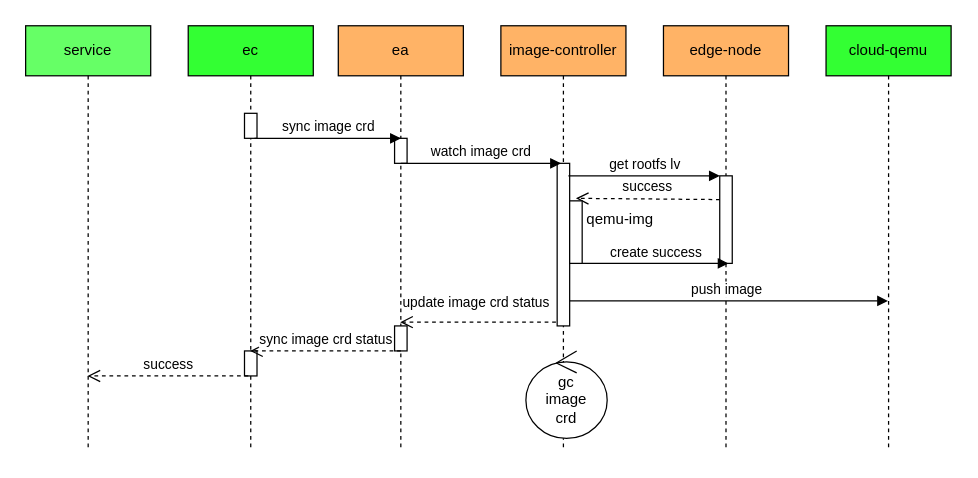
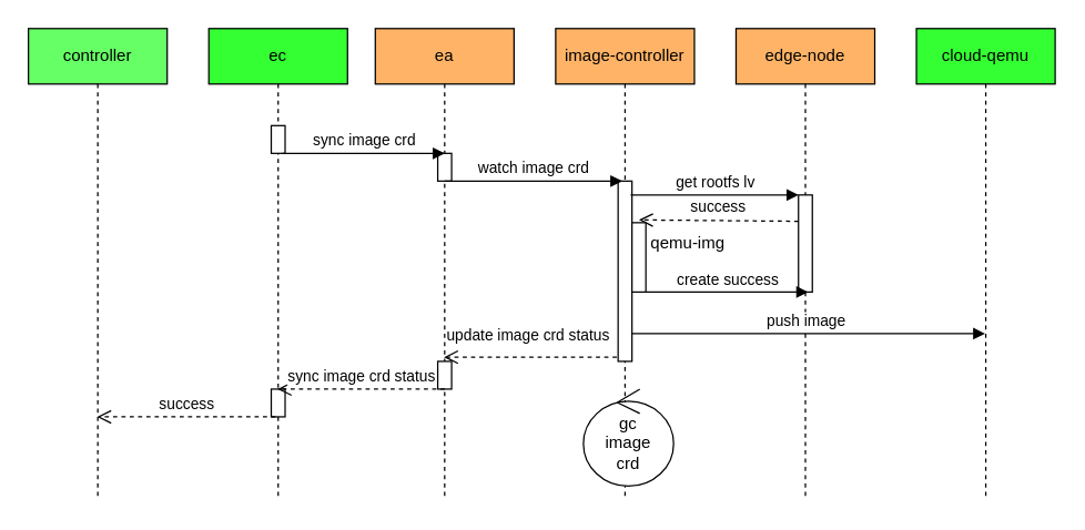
  <mxCell id="0" />
  <mxCell id="1" parent="0" />
- <mxCell id="2" value="service" style="shape=umlLifeline;perimeter=lifelinePerimeter;whiteSpace=wrap;html=1;container=1;collapsible=0;recursiveResize=0;outlineConnect=0;fillColor=#66FF66;" parent="1" vertex="1"><mxGeometry x="20" y="20" width="100" height="340" as="geometry" /></mxCell>
+ <mxCell id="2" value="controller" style="shape=umlLifeline;perimeter=lifelinePerimeter;whiteSpace=wrap;html=1;container=1;collapsible=0;recursiveResize=0;outlineConnect=0;fillColor=#66FF66;" parent="1" vertex="1"><mxGeometry x="20" y="20" width="100" height="340" as="geometry" /></mxCell>
  <mxCell id="3" value="ec" style="shape=umlLifeline;perimeter=lifelinePerimeter;whiteSpace=wrap;html=1;container=1;collapsible=0;recursiveResize=0;outlineConnect=0;fillColor=#33FF33;" parent="1" vertex="1"><mxGeometry x="150" y="20" width="100" height="340" as="geometry" /></mxCell>
  <mxCell id="4" value="" style="html=1;points=[];perimeter=orthogonalPerimeter;" parent="3" vertex="1"><mxGeometry x="45" y="70" width="10" height="20" as="geometry" /></mxCell>
  <mxCell id="5" value="" style="html=1;points=[];perimeter=orthogonalPerimeter;" parent="3" vertex="1"><mxGeometry x="45" y="260" width="10" height="20" as="geometry" /></mxCell>
  <mxCell id="6" value="ea" style="shape=umlLifeline;perimeter=lifelinePerimeter;whiteSpace=wrap;html=1;container=1;collapsible=0;recursiveResize=0;outlineConnect=0;fillColor=#FFB366;" parent="1" vertex="1"><mxGeometry x="270" y="20" width="100" height="340" as="geometry" /></mxCell>
  <mxCell id="7" value="" style="html=1;points=[];perimeter=orthogonalPerimeter;" parent="6" vertex="1"><mxGeometry x="45" y="90" width="10" height="20" as="geometry" /></mxCell>
  <mxCell id="8" value="" style="html=1;points=[];perimeter=orthogonalPerimeter;" parent="6" vertex="1"><mxGeometry x="45" y="240" width="10" height="20" as="geometry" /></mxCell>
  <mxCell id="9" value="image-controller" style="shape=umlLifeline;perimeter=lifelinePerimeter;whiteSpace=wrap;html=1;container=1;collapsible=0;recursiveResize=0;outlineConnect=0;fillColor=#FFB366;" parent="1" vertex="1"><mxGeometry x="400" y="20" width="100" height="340" as="geometry" /></mxCell>
  <mxCell id="10" value="" style="html=1;points=[];perimeter=orthogonalPerimeter;" parent="9" vertex="1"><mxGeometry x="45" y="110" width="10" height="130" as="geometry" /></mxCell>
  <mxCell id="11" value="gc&lt;br&gt;image&lt;br&gt;crd" style="ellipse;shape=umlControl;whiteSpace=wrap;html=1;" vertex="1" parent="9"><mxGeometry x="20" y="260" width="65" height="70" as="geometry" /></mxCell>
  <mxCell id="12" value="edge-node" style="shape=umlLifeline;perimeter=lifelinePerimeter;whiteSpace=wrap;html=1;container=1;collapsible=0;recursiveResize=0;outlineConnect=0;fillColor=#FFB366;" parent="1" vertex="1"><mxGeometry x="530" y="20" width="100" height="340" as="geometry" /></mxCell>
  <mxCell id="13" value="" style="html=1;points=[];perimeter=orthogonalPerimeter;" parent="12" vertex="1"><mxGeometry x="45" y="120" width="10" height="70" as="geometry" /></mxCell>
  <mxCell id="14" value="cloud-qemu" style="shape=umlLifeline;perimeter=lifelinePerimeter;whiteSpace=wrap;html=1;container=1;collapsible=0;recursiveResize=0;outlineConnect=0;fillColor=#33FF33;" parent="1" vertex="1"><mxGeometry x="660" y="20" width="100" height="340" as="geometry" /></mxCell>
  <mxCell id="15" value="sync image crd" style="html=1;verticalAlign=bottom;endArrow=block;exitX=0.8;exitY=1;exitDx=0;exitDy=0;exitPerimeter=0;" parent="1" source="4" edge="1"><mxGeometry width="80" relative="1" as="geometry"><mxPoint x="220" y="110" as="sourcePoint" /><mxPoint x="320" y="110" as="targetPoint" /><Array as="points" /></mxGeometry></mxCell>
  <mxCell id="16" value="watch image crd" style="html=1;verticalAlign=bottom;endArrow=block;exitX=0.8;exitY=1;exitDx=0;exitDy=0;exitPerimeter=0;entryX=0.3;entryY=0;entryDx=0;entryDy=0;entryPerimeter=0;" parent="1" target="10" edge="1"><mxGeometry width="80" relative="1" as="geometry"><mxPoint x="320" y="130" as="sourcePoint" /><mxPoint x="437" y="130" as="targetPoint" /><Array as="points"><mxPoint x="387.5" y="130" /></Array></mxGeometry></mxCell>
  <mxCell id="17" value="get rootfs lv" style="html=1;verticalAlign=bottom;endArrow=block;entryX=0;entryY=0;" parent="1" target="13" edge="1"><mxGeometry relative="1" as="geometry"><mxPoint x="454" y="140" as="sourcePoint" /></mxGeometry></mxCell>
  <mxCell id="18" value="update image crd status" style="html=1;verticalAlign=bottom;endArrow=open;dashed=1;endSize=8;exitX=-0.1;exitY=0.977;exitDx=0;exitDy=0;exitPerimeter=0;" parent="1" source="10" target="6" edge="1"><mxGeometry x="0.028" y="-7" relative="1" as="geometry"><mxPoint x="450" y="220" as="sourcePoint" /><mxPoint x="370" y="220" as="targetPoint" /><mxPoint as="offset" /></mxGeometry></mxCell>
  <mxCell id="19" value="&lt;font style=&quot;font-size: 11px&quot;&gt;sync image crd status&lt;/font&gt;" style="html=1;verticalAlign=bottom;endArrow=open;dashed=1;endSize=8;exitX=0.5;exitY=1;exitDx=0;exitDy=0;exitPerimeter=0;" parent="1" source="8" target="3" edge="1"><mxGeometry relative="1" as="geometry"><mxPoint x="310" y="240" as="sourcePoint" /><mxPoint x="200" y="240" as="targetPoint" /></mxGeometry></mxCell>
  <mxCell id="20" value="success" style="html=1;verticalAlign=bottom;endArrow=open;dashed=1;endSize=8;exitX=0.3;exitY=1;exitDx=0;exitDy=0;exitPerimeter=0;" parent="1" source="5" target="2" edge="1"><mxGeometry relative="1" as="geometry"><mxPoint x="190" y="260" as="sourcePoint" /><mxPoint x="80" y="260" as="targetPoint" /></mxGeometry></mxCell>
  <mxCell id="21" value="success" style="html=1;verticalAlign=bottom;endArrow=open;dashed=1;endSize=8;exitX=0;exitY=0.271;exitDx=0;exitDy=0;exitPerimeter=0;" parent="1" source="13" edge="1"><mxGeometry relative="1" as="geometry"><mxPoint x="570" y="160" as="sourcePoint" /><mxPoint x="460" y="158" as="targetPoint" /><Array as="points" /></mxGeometry></mxCell>
  <mxCell id="22" value="" style="html=1;points=[];perimeter=orthogonalPerimeter;" parent="1" vertex="1"><mxGeometry x="455" y="160" width="10" height="50" as="geometry" /></mxCell>
  <mxCell id="23" value="qemu-img" style="text;html=1;resizable=0;autosize=1;align=center;verticalAlign=middle;points=[];fillColor=none;strokeColor=none;rounded=0;" parent="1" vertex="1"><mxGeometry x="460" y="165" width="70" height="20" as="geometry" /></mxCell>
  <mxCell id="24" value="create success" style="html=1;verticalAlign=bottom;endArrow=block;exitX=0.8;exitY=1;exitDx=0;exitDy=0;exitPerimeter=0;" parent="1" edge="1"><mxGeometry width="80" relative="1" as="geometry"><mxPoint x="465" y="210" as="sourcePoint" /><mxPoint x="582" y="210" as="targetPoint" /><Array as="points"><mxPoint x="532.5" y="210" /></Array></mxGeometry></mxCell>
  <mxCell id="25" value="push image&amp;nbsp;" style="html=1;verticalAlign=bottom;endArrow=block;" parent="1" source="10" target="14" edge="1"><mxGeometry width="80" relative="1" as="geometry"><mxPoint x="500" y="240" as="sourcePoint" /><mxPoint x="617" y="240" as="targetPoint" /><Array as="points"><mxPoint x="567.5" y="240" /></Array></mxGeometry></mxCell>
